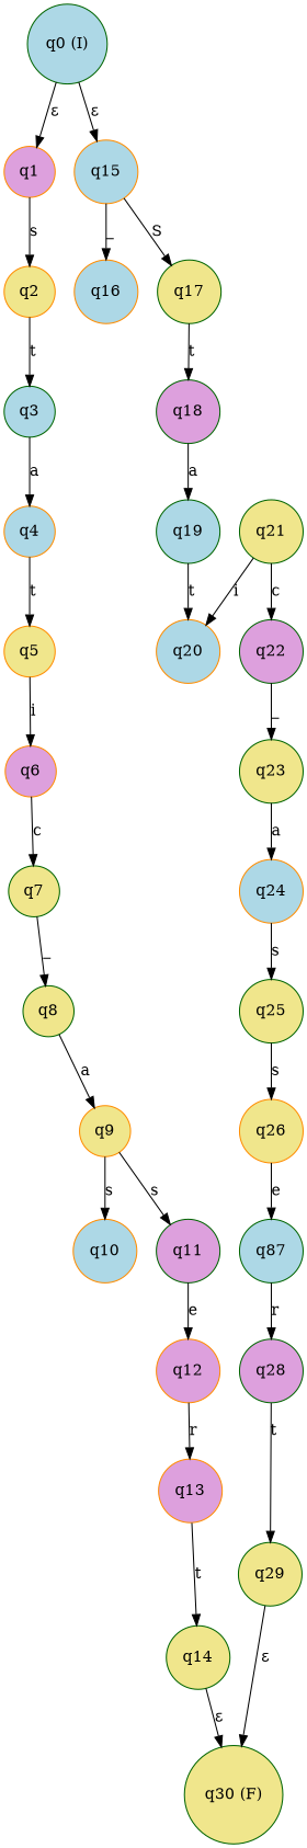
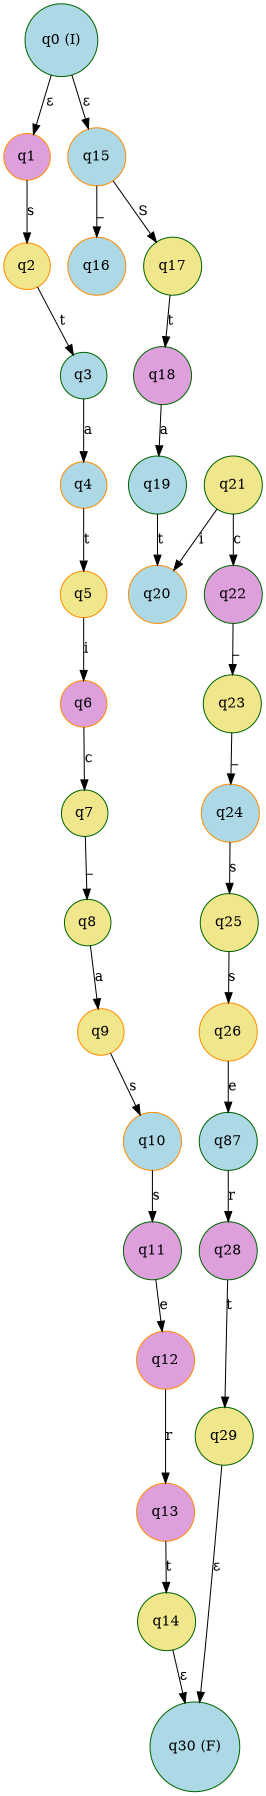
  digraph {
    rankdir=TB
    node [color=darkgreen fillcolor=khaki shape=circle style=filled]
    n1 [fillcolor=lightblue label="q0 (I)"]
    n2 [color=darkorange fillcolor=plum label=q1]
    n3 [color=darkorange fillcolor=lightblue label=q15]
    n4 [color=darkorange label=q2]
    n5 [color=darkorange fillcolor=lightblue label=q16]
    n6 [label=q17]
    n7 [fillcolor=lightblue label=q3]
    n8 [color=darkorange fillcolor=lightblue label=q4]
    n9 [color=darkorange label=q5]
    n10 [color=darkorange fillcolor=plum label=q6]
    n11 [label=q7]
    n12 [label=q8]
    n13 [color=darkorange label=q9]
    n14 [color=darkorange fillcolor=lightblue label=q10]
    n15 [fillcolor=plum label=q11]
    n16 [color=darkorange fillcolor=plum label=q12]
    n17 [color=darkorange fillcolor=plum label=q13]
    n18 [label=q14]
-   n19 [label="q30 (F)"]
+   n19 [fillcolor=lightblue label="q30 (F)"]
    n20 [fillcolor=plum label=q18]
    n21 [fillcolor=lightblue label=q19]
    n22 [color=darkorange fillcolor=lightblue label=q20]
    n23 [label=q21]
    n24 [fillcolor=plum label=q22]
    n25 [label=q23]
    n26 [color=darkorange fillcolor=lightblue label=q24]
    n27 [label=q25]
    n28 [color=darkorange label=q26]
    n29 [fillcolor=lightblue label=q87]
    n30 [fillcolor=plum label=q28]
    n31 [label=q29]
    n1 -> n2 [label="ε"]
    n1 -> n3 [label="ε"]
    n2 -> n4 [label=s]
    n3 -> n5 [label=_]
    n3 -> n6 [label=S]
    n4 -> n7 [label=t]
    n6 -> n20 [label=t]
    n7 -> n8 [label=a]
    n8 -> n9 [label=t]
    n9 -> n10 [label=i]
    n10 -> n11 [label=c]
    n11 -> n12 [label=_]
    n12 -> n13 [label=a]
    n13 -> n14 [label=s]
-   n13 -> n15 [label=s]
+   n14 -> n15 [label=s]
    n15 -> n16 [label=e]
    n16 -> n17 [label=r]
    n17 -> n18 [label=t]
    n18 -> n19 [label="ε"]
    n20 -> n21 [label=a]
    n21 -> n22 [label=t]
    n23 -> n22 [label=i]
    n23 -> n24 [label=c]
    n24 -> n25 [label=_]
-   n25 -> n26 [label=a]
+   n25 -> n26 [label=_]
    n26 -> n27 [label=s]
    n27 -> n28 [label=s]
    n28 -> n29 [label=e]
    n29 -> n30 [label=r]
    n30 -> n31 [label=t]
    n31 -> n19 [label="ε"]
  }
